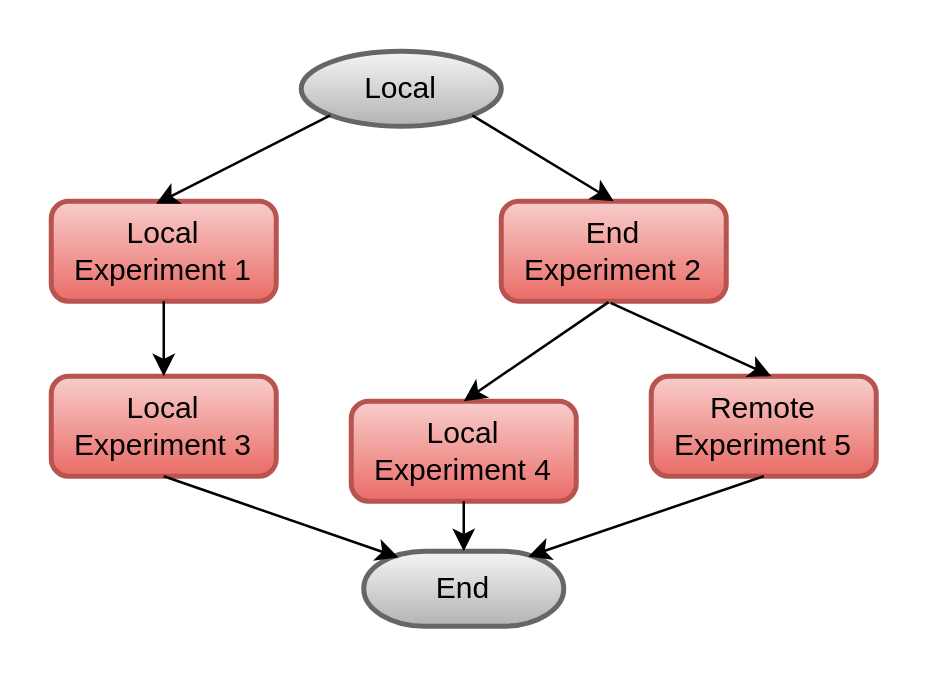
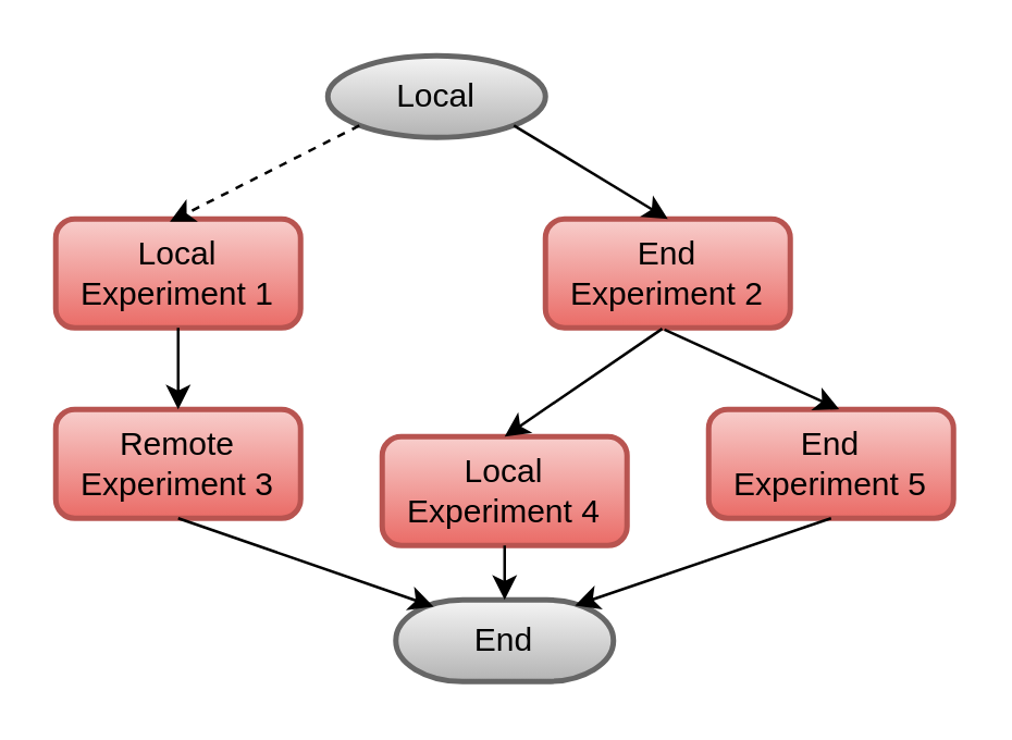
  <mxCell id="0" />
  <mxCell id="1" parent="0" />
  <mxCell id="2" value="Local" style="strokeWidth=2;html=1;shape=mxgraph.flowchart.start_1;whiteSpace=wrap;fillColor=#f5f5f5;strokeColor=#666666;gradientColor=#b3b3b3;" parent="1" vertex="1"><mxGeometry x="120" y="20" width="80" height="30" as="geometry" /></mxCell>
  <mxCell id="3" value="End" style="strokeWidth=2;html=1;shape=mxgraph.flowchart.terminator;whiteSpace=wrap;fillColor=#f5f5f5;strokeColor=#666666;gradientColor=#b3b3b3;" parent="1" vertex="1"><mxGeometry x="145" y="220" width="80" height="30" as="geometry" /></mxCell>
  <mxCell id="4" value="Local&lt;br&gt;Experiment 1" style="rounded=1;whiteSpace=wrap;html=1;absoluteArcSize=1;arcSize=14;strokeWidth=2;fillColor=#f8cecc;gradientColor=#ea6b66;strokeColor=#b85450;" parent="1" vertex="1"><mxGeometry x="20" y="80" width="90" height="40" as="geometry" /></mxCell>
  <mxCell id="5" value="End&lt;br&gt;Experiment 2" style="rounded=1;whiteSpace=wrap;html=1;absoluteArcSize=1;arcSize=14;strokeWidth=2;fillColor=#f8cecc;gradientColor=#ea6b66;strokeColor=#b85450;" parent="1" vertex="1"><mxGeometry x="200" y="80" width="90" height="40" as="geometry" /></mxCell>
- <mxCell id="6" value="Local&lt;br&gt;Experiment 3" style="rounded=1;whiteSpace=wrap;html=1;absoluteArcSize=1;arcSize=14;strokeWidth=2;fillColor=#f8cecc;gradientColor=#ea6b66;strokeColor=#b85450;" parent="1" vertex="1"><mxGeometry x="20" y="150" width="90" height="40" as="geometry" /></mxCell>
+ <mxCell id="6" value="Remote&lt;br&gt;Experiment 3" style="rounded=1;whiteSpace=wrap;html=1;absoluteArcSize=1;arcSize=14;strokeWidth=2;fillColor=#f8cecc;gradientColor=#ea6b66;strokeColor=#b85450;" parent="1" vertex="1"><mxGeometry x="20" y="150" width="90" height="40" as="geometry" /></mxCell>
  <mxCell id="7" value="Local&lt;br&gt;Experiment 4" style="rounded=1;whiteSpace=wrap;html=1;absoluteArcSize=1;arcSize=14;strokeWidth=2;fillColor=#f8cecc;gradientColor=#ea6b66;strokeColor=#b85450;" parent="1" vertex="1"><mxGeometry x="140" y="160" width="90" height="40" as="geometry" /></mxCell>
- <mxCell id="8" value="Remote&lt;br&gt;Experiment 5" style="rounded=1;whiteSpace=wrap;html=1;absoluteArcSize=1;arcSize=14;strokeWidth=2;fillColor=#f8cecc;gradientColor=#ea6b66;strokeColor=#b85450;" parent="1" vertex="1"><mxGeometry x="260" y="150" width="90" height="40" as="geometry" /></mxCell>
- <mxCell id="9" value="" style="endArrow=classic;html=1;rounded=0;exitX=0.145;exitY=0.855;exitDx=0;exitDy=0;exitPerimeter=0;entryX=0.466;entryY=0.026;entryDx=0;entryDy=0;entryPerimeter=0;" parent="1" source="2" target="4" edge="1"><mxGeometry width="50" height="50" relative="1" as="geometry"><mxPoint x="170" y="270" as="sourcePoint" /><mxPoint x="220" y="220" as="targetPoint" /></mxGeometry></mxCell>
+ <mxCell id="8" value="End&lt;br&gt;Experiment 5" style="rounded=1;whiteSpace=wrap;html=1;absoluteArcSize=1;arcSize=14;strokeWidth=2;fillColor=#f8cecc;gradientColor=#ea6b66;strokeColor=#b85450;" parent="1" vertex="1"><mxGeometry x="260" y="150" width="90" height="40" as="geometry" /></mxCell>
+ <mxCell id="9" value="" style="endArrow=classic;html=1;rounded=0;exitX=0.145;exitY=0.855;exitDx=0;exitDy=0;exitPerimeter=0;entryX=0.466;entryY=0.026;entryDx=0;entryDy=0;entryPerimeter=0;dashed=1;" parent="1" source="2" target="4" edge="1"><mxGeometry width="50" height="50" relative="1" as="geometry"><mxPoint x="170" y="270" as="sourcePoint" /><mxPoint x="220" y="220" as="targetPoint" /></mxGeometry></mxCell>
  <mxCell id="10" value="" style="endArrow=classic;html=1;rounded=0;exitX=0.855;exitY=0.855;exitDx=0;exitDy=0;exitPerimeter=0;entryX=0.5;entryY=0;entryDx=0;entryDy=0;" parent="1" source="2" target="5" edge="1"><mxGeometry width="50" height="50" relative="1" as="geometry"><mxPoint x="170" y="60" as="sourcePoint" /><mxPoint x="71.94" y="90.78" as="targetPoint" /></mxGeometry></mxCell>
  <mxCell id="11" value="" style="endArrow=classic;html=1;rounded=0;exitX=0.5;exitY=1;exitDx=0;exitDy=0;entryX=0.5;entryY=0;entryDx=0;entryDy=0;" parent="1" source="4" target="6" edge="1"><mxGeometry width="50" height="50" relative="1" as="geometry"><mxPoint x="65" y="140" as="sourcePoint" /><mxPoint x="71.94" y="110.78" as="targetPoint" /></mxGeometry></mxCell>
  <mxCell id="12" value="" style="endArrow=classic;html=1;rounded=0;exitX=0.486;exitY=1.017;exitDx=0;exitDy=0;entryX=0.533;entryY=-0.002;entryDx=0;entryDy=0;entryPerimeter=0;exitPerimeter=0;" parent="1" source="5" target="8" edge="1"><mxGeometry width="50" height="50" relative="1" as="geometry"><mxPoint x="245" y="140" as="sourcePoint" /><mxPoint x="255" y="110" as="targetPoint" /></mxGeometry></mxCell>
  <mxCell id="13" value="" style="endArrow=classic;html=1;rounded=0;entryX=0.5;entryY=0;entryDx=0;entryDy=0;exitX=0.477;exitY=1.009;exitDx=0;exitDy=0;exitPerimeter=0;" parent="1" source="5" target="7" edge="1"><mxGeometry width="50" height="50" relative="1" as="geometry"><mxPoint x="242.48" y="141" as="sourcePoint" /><mxPoint x="317.97" y="169.94" as="targetPoint" /></mxGeometry></mxCell>
  <mxCell id="14" value="" style="endArrow=classic;html=1;rounded=0;entryX=0.174;entryY=0.083;entryDx=0;entryDy=0;entryPerimeter=0;exitX=0.5;exitY=1;exitDx=0;exitDy=0;" parent="1" source="6" target="3" edge="1"><mxGeometry width="50" height="50" relative="1" as="geometry"><mxPoint x="260" y="140" as="sourcePoint" /><mxPoint x="195" y="170" as="targetPoint" /></mxGeometry></mxCell>
  <mxCell id="15" value="" style="endArrow=classic;html=1;rounded=0;entryX=0.5;entryY=0;entryDx=0;entryDy=0;entryPerimeter=0;exitX=0.5;exitY=1;exitDx=0;exitDy=0;" parent="1" source="7" target="3" edge="1"><mxGeometry width="50" height="50" relative="1" as="geometry"><mxPoint x="75" y="200" as="sourcePoint" /><mxPoint x="170" y="230" as="targetPoint" /></mxGeometry></mxCell>
  <mxCell id="16" value="" style="endArrow=classic;html=1;rounded=0;exitX=0.5;exitY=1;exitDx=0;exitDy=0;entryX=0.823;entryY=0.069;entryDx=0;entryDy=0;entryPerimeter=0;" parent="1" source="8" target="3" edge="1"><mxGeometry width="50" height="50" relative="1" as="geometry"><mxPoint x="195" y="200" as="sourcePoint" /><mxPoint x="170" y="230" as="targetPoint" /></mxGeometry></mxCell>
